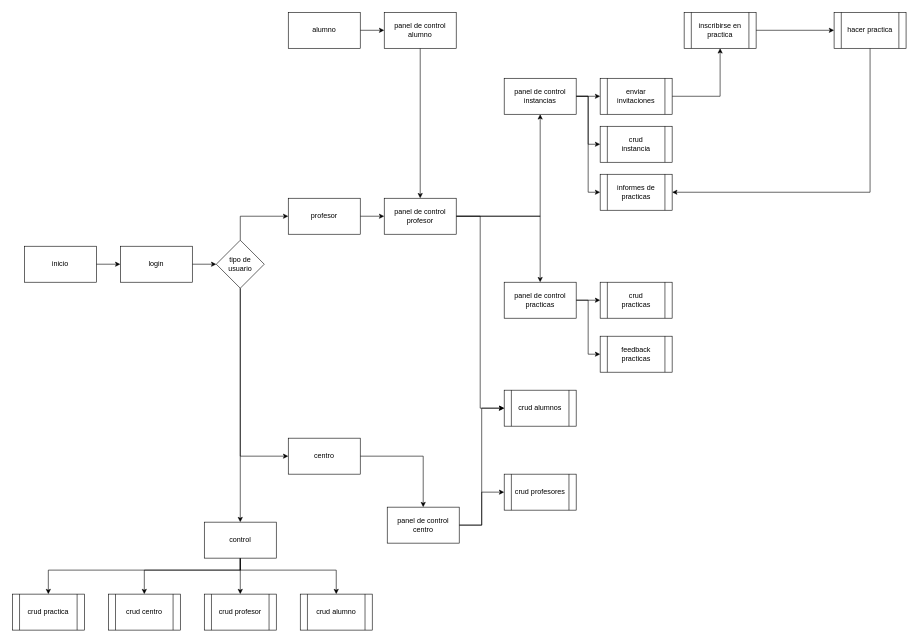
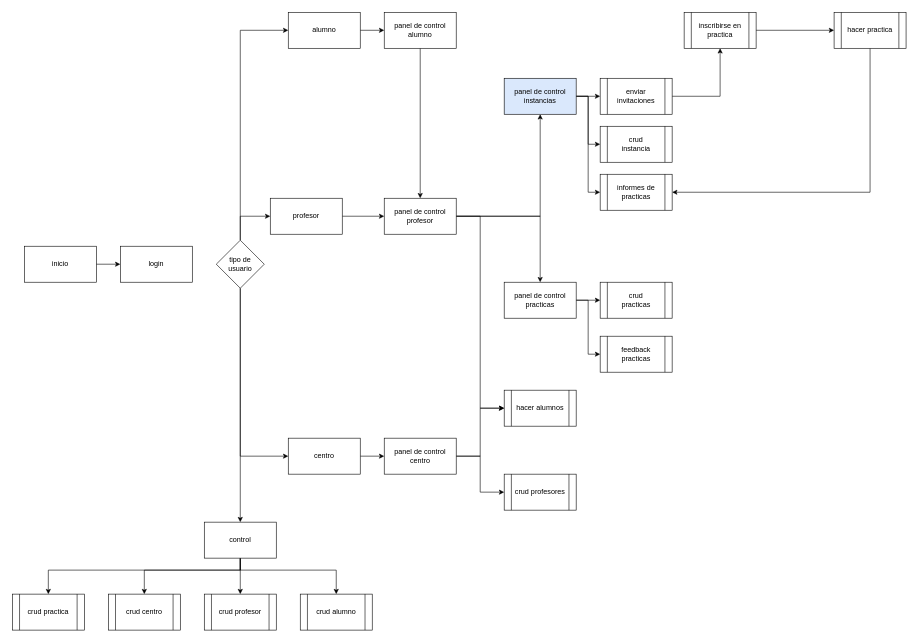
  <mxCell id="0" />
  <mxCell id="1" parent="0" />
  <mxCell id="2" style="edgeStyle=orthogonalEdgeStyle;rounded=0;orthogonalLoop=1;jettySize=auto;html=1;" edge="1" parent="1" source="3" target="5"><mxGeometry relative="1" as="geometry" /></mxCell>
  <mxCell id="3" value="inicio" style="rounded=0;whiteSpace=wrap;html=1;" vertex="1" parent="1"><mxGeometry x="40" y="410" width="120" height="60" as="geometry" /></mxCell>
- <mxCell id="4" style="edgeStyle=orthogonalEdgeStyle;rounded=0;orthogonalLoop=1;jettySize=auto;html=1;" edge="1" parent="1" source="5" target="10"><mxGeometry relative="1" as="geometry" /></mxCell>
  <mxCell id="5" value="login" style="rounded=0;whiteSpace=wrap;html=1;" vertex="1" parent="1"><mxGeometry x="200" y="410" width="120" height="60" as="geometry" /></mxCell>
  <mxCell id="6" style="edgeStyle=orthogonalEdgeStyle;rounded=0;orthogonalLoop=1;jettySize=auto;html=1;" edge="1" parent="1" source="10" target="21"><mxGeometry relative="1" as="geometry"><Array as="points"><mxPoint x="400" y="680" /></Array></mxGeometry></mxCell>
  <mxCell id="7" style="edgeStyle=orthogonalEdgeStyle;rounded=0;orthogonalLoop=1;jettySize=auto;html=1;" edge="1" parent="1" source="10" target="16"><mxGeometry relative="1" as="geometry"><Array as="points"><mxPoint x="400" y="760" /></Array></mxGeometry></mxCell>
  <mxCell id="8" style="edgeStyle=orthogonalEdgeStyle;rounded=0;orthogonalLoop=1;jettySize=auto;html=1;" edge="1" parent="1" source="10" target="14"><mxGeometry relative="1" as="geometry"><Array as="points"><mxPoint x="400" y="360" /></Array></mxGeometry></mxCell>
+ <mxCell id="9" style="edgeStyle=orthogonalEdgeStyle;rounded=0;orthogonalLoop=1;jettySize=auto;html=1;" edge="1" parent="1" source="10" target="12"><mxGeometry relative="1" as="geometry"><Array as="points"><mxPoint x="400" y="50" /></Array></mxGeometry></mxCell>
  <mxCell id="10" value="tipo de usuario" style="rhombus;whiteSpace=wrap;html=1;" vertex="1" parent="1"><mxGeometry x="360" y="400" width="80" height="80" as="geometry" /></mxCell>
  <mxCell id="11" style="edgeStyle=orthogonalEdgeStyle;rounded=0;orthogonalLoop=1;jettySize=auto;html=1;" edge="1" parent="1" source="12" target="27"><mxGeometry relative="1" as="geometry" /></mxCell>
  <mxCell id="12" value="alumno" style="rounded=0;whiteSpace=wrap;html=1;" vertex="1" parent="1"><mxGeometry x="480" y="20" width="120" height="60" as="geometry" /></mxCell>
  <mxCell id="13" style="edgeStyle=orthogonalEdgeStyle;rounded=0;orthogonalLoop=1;jettySize=auto;html=1;" edge="1" parent="1" source="14" target="31"><mxGeometry relative="1" as="geometry" /></mxCell>
- <mxCell id="14" value="profesor" style="rounded=0;whiteSpace=wrap;html=1;" vertex="1" parent="1"><mxGeometry x="480" y="330" width="120" height="60" as="geometry" /></mxCell>
+ <mxCell id="14" value="profesor" style="rounded=0;whiteSpace=wrap;html=1;" vertex="1" parent="1"><mxGeometry x="450" y="330" width="120" height="60" as="geometry" /></mxCell>
  <mxCell id="15" style="edgeStyle=orthogonalEdgeStyle;rounded=0;orthogonalLoop=1;jettySize=auto;html=1;" edge="1" parent="1" source="16" target="34"><mxGeometry relative="1" as="geometry" /></mxCell>
  <mxCell id="16" value="centro" style="rounded=0;whiteSpace=wrap;html=1;" vertex="1" parent="1"><mxGeometry x="480" y="730" width="120" height="60" as="geometry" /></mxCell>
  <mxCell id="17" style="edgeStyle=orthogonalEdgeStyle;rounded=0;orthogonalLoop=1;jettySize=auto;html=1;" edge="1" parent="1" source="21" target="25"><mxGeometry relative="1" as="geometry"><Array as="points"><mxPoint x="400" y="950" /><mxPoint x="80" y="950" /></Array></mxGeometry></mxCell>
  <mxCell id="18" style="edgeStyle=orthogonalEdgeStyle;rounded=0;orthogonalLoop=1;jettySize=auto;html=1;" edge="1" parent="1" source="21" target="22"><mxGeometry relative="1" as="geometry"><Array as="points"><mxPoint x="400" y="950" /><mxPoint x="240" y="950" /></Array></mxGeometry></mxCell>
  <mxCell id="19" style="edgeStyle=orthogonalEdgeStyle;rounded=0;orthogonalLoop=1;jettySize=auto;html=1;" edge="1" parent="1" source="21" target="23"><mxGeometry relative="1" as="geometry" /></mxCell>
  <mxCell id="20" style="edgeStyle=orthogonalEdgeStyle;rounded=0;orthogonalLoop=1;jettySize=auto;html=1;" edge="1" parent="1" source="21" target="24"><mxGeometry relative="1" as="geometry"><Array as="points"><mxPoint x="400" y="950" /><mxPoint x="560" y="950" /></Array></mxGeometry></mxCell>
  <mxCell id="21" value="control" style="rounded=0;whiteSpace=wrap;html=1;" vertex="1" parent="1"><mxGeometry x="340" y="870" width="120" height="60" as="geometry" /></mxCell>
  <mxCell id="22" value="crud centro" style="shape=process;whiteSpace=wrap;html=1;backgroundOutline=1;" vertex="1" parent="1"><mxGeometry x="180" y="990" width="120" height="60" as="geometry" /></mxCell>
  <mxCell id="23" value="crud profesor" style="shape=process;whiteSpace=wrap;html=1;backgroundOutline=1;" vertex="1" parent="1"><mxGeometry x="340" y="990" width="120" height="60" as="geometry" /></mxCell>
  <mxCell id="24" value="crud alumno" style="shape=process;whiteSpace=wrap;html=1;backgroundOutline=1;" vertex="1" parent="1"><mxGeometry x="500" y="990" width="120" height="60" as="geometry" /></mxCell>
  <mxCell id="25" value="crud practica" style="shape=process;whiteSpace=wrap;html=1;backgroundOutline=1;" vertex="1" parent="1"><mxGeometry x="20" y="990" width="120" height="60" as="geometry" /></mxCell>
  <mxCell id="26" style="edgeStyle=orthogonalEdgeStyle;rounded=0;orthogonalLoop=1;jettySize=auto;html=1;" edge="1" parent="1" source="27" target="31"><mxGeometry relative="1" as="geometry" /></mxCell>
  <mxCell id="27" value="panel de control&lt;br&gt;alumno" style="rounded=0;whiteSpace=wrap;html=1;" vertex="1" parent="1"><mxGeometry x="640" y="20" width="120" height="60" as="geometry" /></mxCell>
  <mxCell id="28" style="edgeStyle=orthogonalEdgeStyle;rounded=0;orthogonalLoop=1;jettySize=auto;html=1;" edge="1" parent="1" source="31" target="42"><mxGeometry relative="1" as="geometry" /></mxCell>
  <mxCell id="29" style="edgeStyle=orthogonalEdgeStyle;rounded=0;orthogonalLoop=1;jettySize=auto;html=1;" edge="1" parent="1" source="31" target="49"><mxGeometry relative="1" as="geometry" /></mxCell>
  <mxCell id="30" style="edgeStyle=orthogonalEdgeStyle;rounded=0;orthogonalLoop=1;jettySize=auto;html=1;entryX=0;entryY=0.5;entryDx=0;entryDy=0;" edge="1" parent="1" source="31" target="52"><mxGeometry relative="1" as="geometry" /></mxCell>
  <mxCell id="31" value="panel de control&lt;br&gt;profesor" style="rounded=0;whiteSpace=wrap;html=1;" vertex="1" parent="1"><mxGeometry x="640" y="330" width="120" height="60" as="geometry" /></mxCell>
  <mxCell id="32" style="edgeStyle=orthogonalEdgeStyle;rounded=0;orthogonalLoop=1;jettySize=auto;html=1;entryX=0;entryY=0.5;entryDx=0;entryDy=0;" edge="1" parent="1" source="34" target="52"><mxGeometry relative="1" as="geometry" /></mxCell>
  <mxCell id="33" style="edgeStyle=orthogonalEdgeStyle;rounded=0;orthogonalLoop=1;jettySize=auto;html=1;entryX=0;entryY=0.5;entryDx=0;entryDy=0;" edge="1" parent="1" source="34" target="53"><mxGeometry relative="1" as="geometry" /></mxCell>
- <mxCell id="34" value="panel de control&lt;br&gt;centro" style="rounded=0;whiteSpace=wrap;html=1;" vertex="1" parent="1"><mxGeometry x="645" y="845" width="120" height="60" as="geometry" /></mxCell>
+ <mxCell id="34" value="panel de control&lt;br&gt;centro" style="rounded=0;whiteSpace=wrap;html=1;" vertex="1" parent="1"><mxGeometry x="640" y="730" width="120" height="60" as="geometry" /></mxCell>
  <mxCell id="35" style="edgeStyle=orthogonalEdgeStyle;rounded=0;orthogonalLoop=1;jettySize=auto;html=1;" edge="1" parent="1" source="36" target="38"><mxGeometry relative="1" as="geometry" /></mxCell>
  <mxCell id="36" value="inscribirse en practica" style="shape=process;whiteSpace=wrap;html=1;backgroundOutline=1;" vertex="1" parent="1"><mxGeometry x="1140" y="20" width="120" height="60" as="geometry" /></mxCell>
  <mxCell id="37" style="edgeStyle=orthogonalEdgeStyle;rounded=0;orthogonalLoop=1;jettySize=auto;html=1;" edge="1" parent="1" source="38" target="46"><mxGeometry relative="1" as="geometry"><Array as="points"><mxPoint x="1450" y="320" /></Array></mxGeometry></mxCell>
  <mxCell id="38" value="hacer practica" style="shape=process;whiteSpace=wrap;html=1;backgroundOutline=1;" vertex="1" parent="1"><mxGeometry x="1390" y="20" width="120" height="60" as="geometry" /></mxCell>
  <mxCell id="39" style="edgeStyle=orthogonalEdgeStyle;rounded=0;orthogonalLoop=1;jettySize=auto;html=1;" edge="1" parent="1" source="42" target="45"><mxGeometry relative="1" as="geometry" /></mxCell>
  <mxCell id="40" style="edgeStyle=orthogonalEdgeStyle;rounded=0;orthogonalLoop=1;jettySize=auto;html=1;" edge="1" parent="1" source="42" target="43"><mxGeometry relative="1" as="geometry"><Array as="points"><mxPoint x="980" y="160" /><mxPoint x="980" y="240" /></Array></mxGeometry></mxCell>
  <mxCell id="41" style="edgeStyle=orthogonalEdgeStyle;rounded=0;orthogonalLoop=1;jettySize=auto;html=1;" edge="1" parent="1" source="42" target="46"><mxGeometry relative="1" as="geometry"><Array as="points"><mxPoint x="980" y="160" /><mxPoint x="980" y="320" /></Array></mxGeometry></mxCell>
- <mxCell id="42" value="panel de control&lt;br&gt;instancias" style="rounded=0;whiteSpace=wrap;html=1;" vertex="1" parent="1"><mxGeometry x="840" y="130" width="120" height="60" as="geometry" /></mxCell>
+ <mxCell id="42" value="panel de control&lt;br&gt;instancias" style="rounded=0;whiteSpace=wrap;html=1;fillColor=#dae8fc;" vertex="1" parent="1"><mxGeometry x="840" y="130" width="120" height="60" as="geometry" /></mxCell>
  <mxCell id="43" value="crud&lt;br&gt;instancia" style="shape=process;whiteSpace=wrap;html=1;backgroundOutline=1;" vertex="1" parent="1"><mxGeometry x="1000" y="210" width="120" height="60" as="geometry" /></mxCell>
  <mxCell id="44" style="edgeStyle=orthogonalEdgeStyle;rounded=0;orthogonalLoop=1;jettySize=auto;html=1;" edge="1" parent="1" source="45" target="36"><mxGeometry relative="1" as="geometry" /></mxCell>
  <mxCell id="45" value="enviar invitaciones" style="shape=process;whiteSpace=wrap;html=1;backgroundOutline=1;" vertex="1" parent="1"><mxGeometry x="1000" y="130" width="120" height="60" as="geometry" /></mxCell>
  <mxCell id="46" value="informes de&lt;br&gt;practicas" style="shape=process;whiteSpace=wrap;html=1;backgroundOutline=1;" vertex="1" parent="1"><mxGeometry x="1000" y="290" width="120" height="60" as="geometry" /></mxCell>
  <mxCell id="47" style="edgeStyle=orthogonalEdgeStyle;rounded=0;orthogonalLoop=1;jettySize=auto;html=1;" edge="1" parent="1" source="49" target="50"><mxGeometry relative="1" as="geometry" /></mxCell>
  <mxCell id="48" style="edgeStyle=orthogonalEdgeStyle;rounded=0;orthogonalLoop=1;jettySize=auto;html=1;entryX=0;entryY=0.5;entryDx=0;entryDy=0;" edge="1" parent="1" source="49" target="51"><mxGeometry relative="1" as="geometry" /></mxCell>
  <mxCell id="49" value="panel de control&lt;br&gt;practicas" style="rounded=0;whiteSpace=wrap;html=1;" vertex="1" parent="1"><mxGeometry x="840" y="470" width="120" height="60" as="geometry" /></mxCell>
  <mxCell id="50" value="crud&lt;br&gt;practicas" style="shape=process;whiteSpace=wrap;html=1;backgroundOutline=1;" vertex="1" parent="1"><mxGeometry x="1000" y="470" width="120" height="60" as="geometry" /></mxCell>
  <mxCell id="51" value="feedback practicas" style="shape=process;whiteSpace=wrap;html=1;backgroundOutline=1;" vertex="1" parent="1"><mxGeometry x="1000" y="560" width="120" height="60" as="geometry" /></mxCell>
- <mxCell id="52" value="crud alumnos" style="shape=process;whiteSpace=wrap;html=1;backgroundOutline=1;" vertex="1" parent="1"><mxGeometry x="840" y="650" width="120" height="60" as="geometry" /></mxCell>
+ <mxCell id="52" value="hacer alumnos" style="shape=process;whiteSpace=wrap;html=1;backgroundOutline=1;" vertex="1" parent="1"><mxGeometry x="840" y="650" width="120" height="60" as="geometry" /></mxCell>
  <mxCell id="53" value="crud profesores" style="shape=process;whiteSpace=wrap;html=1;backgroundOutline=1;" vertex="1" parent="1"><mxGeometry x="840" y="790" width="120" height="60" as="geometry" /></mxCell>
